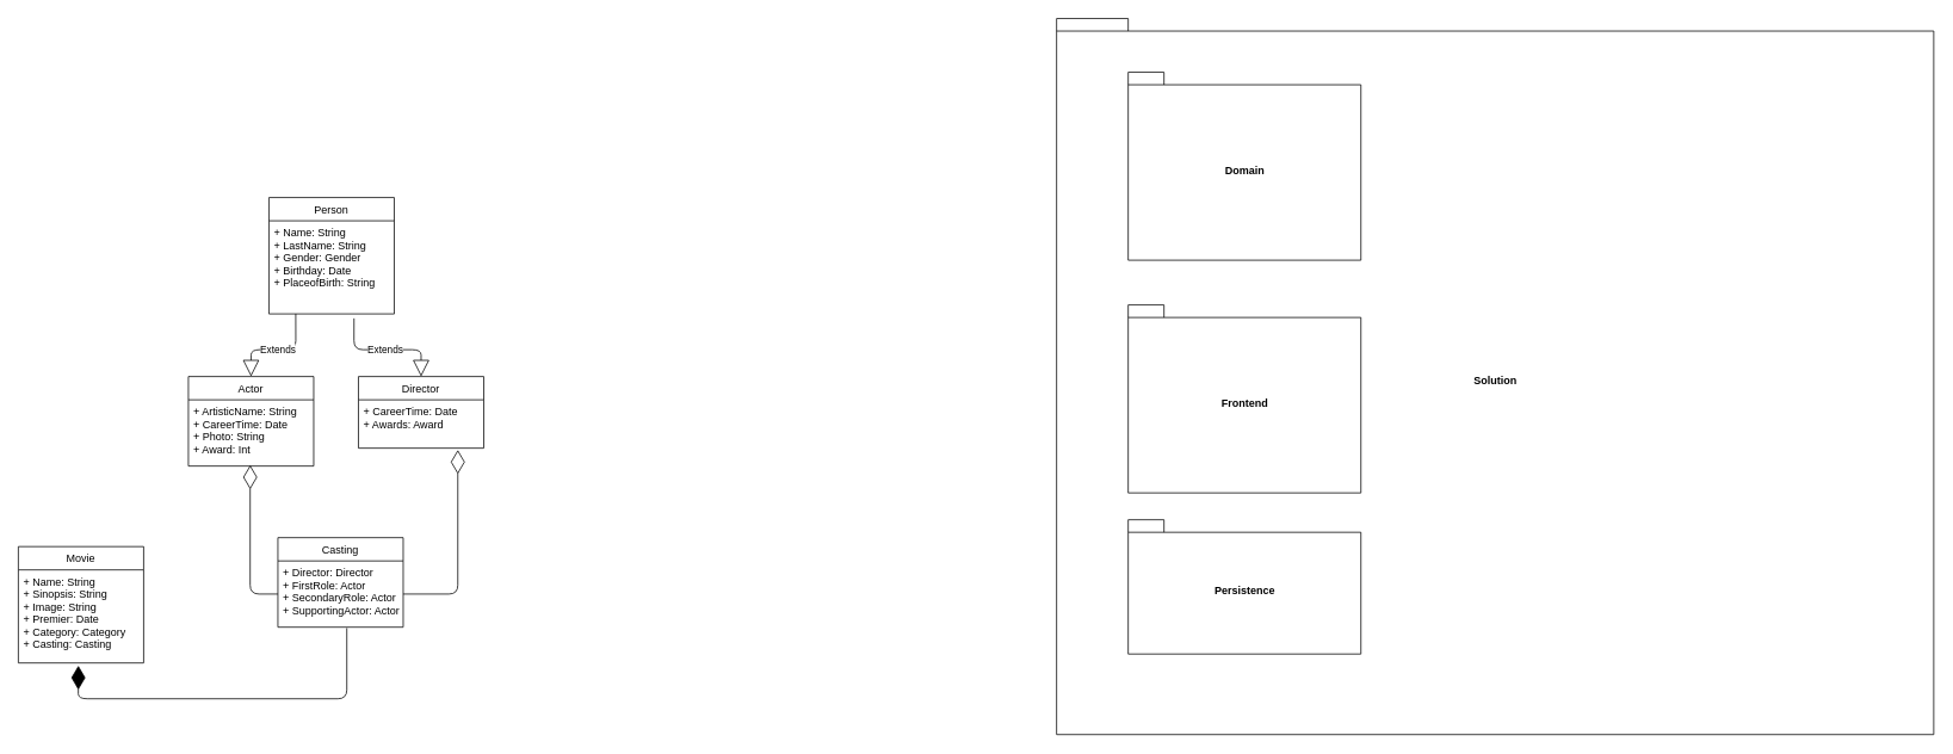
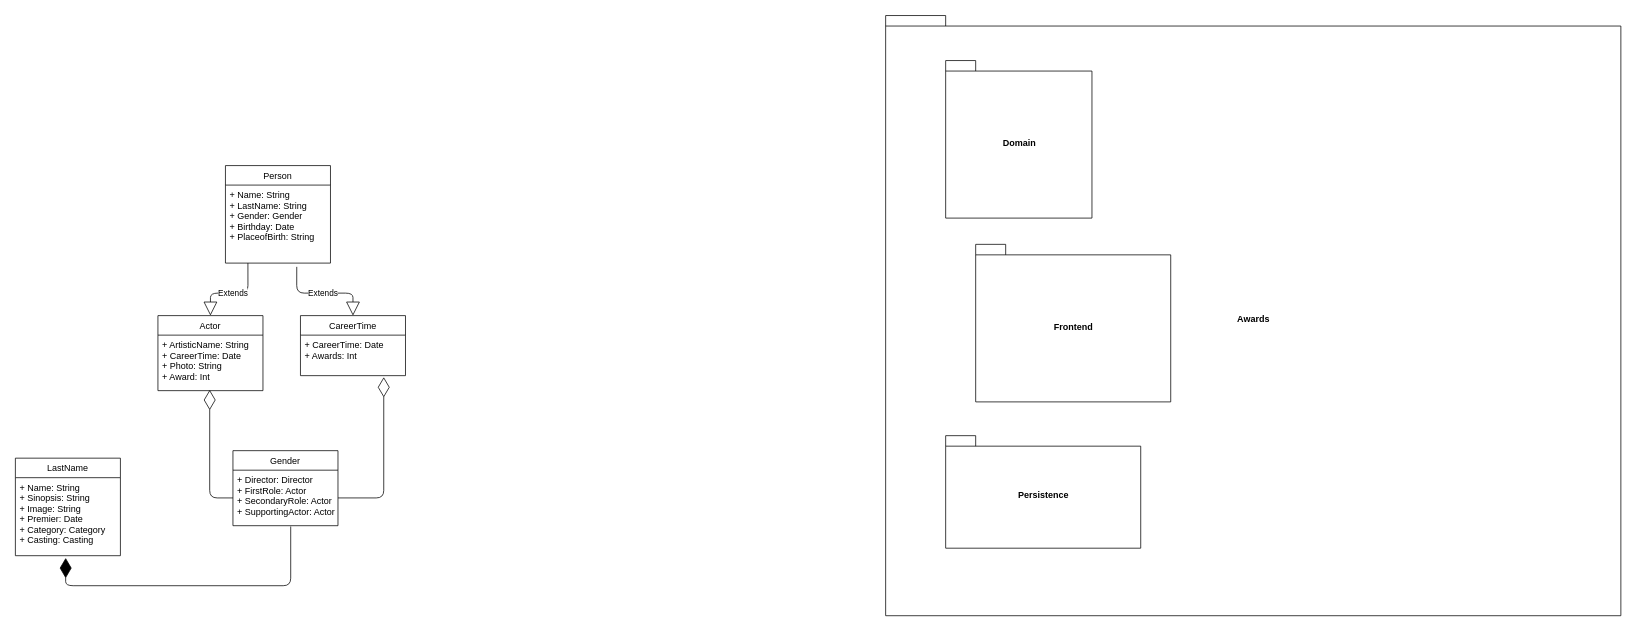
  <mxCell id="0" />
  <mxCell id="1" parent="0" />
- <mxCell id="2" value="Movie" style="swimlane;fontStyle=0;childLayout=stackLayout;horizontal=1;startSize=26;fillColor=none;horizontalStack=0;resizeParent=1;resizeParentMax=0;resizeLast=0;collapsible=1;marginBottom=0;" vertex="1" parent="1"><mxGeometry x="20" y="610" width="140" height="130" as="geometry" /></mxCell>
+ <mxCell id="2" value="LastName" style="swimlane;fontStyle=0;childLayout=stackLayout;horizontal=1;startSize=26;fillColor=none;horizontalStack=0;resizeParent=1;resizeParentMax=0;resizeLast=0;collapsible=1;marginBottom=0;" vertex="1" parent="1"><mxGeometry x="20" y="610" width="140" height="130" as="geometry" /></mxCell>
  <mxCell id="3" value="+ Name: String&#10;+ Sinopsis: String&#10;+ Image: String&#10;+ Premier: Date&#10;+ Category: Category&#10;+ Casting: Casting" style="text;strokeColor=none;fillColor=none;align=left;verticalAlign=top;spacingLeft=4;spacingRight=4;overflow=hidden;rotatable=0;points=[[0,0.5],[1,0.5]];portConstraint=eastwest;" vertex="1" parent="2"><mxGeometry y="26" width="140" height="104" as="geometry" /></mxCell>
  <mxCell id="4" value="Person" style="swimlane;fontStyle=0;childLayout=stackLayout;horizontal=1;startSize=26;fillColor=none;horizontalStack=0;resizeParent=1;resizeParentMax=0;resizeLast=0;collapsible=1;marginBottom=0;" vertex="1" parent="1"><mxGeometry x="300" y="220" width="140" height="130" as="geometry" /></mxCell>
  <mxCell id="5" value="+ Name: String&#10;+ LastName: String&#10;+ Gender: Gender&#10;+ Birthday: Date&#10;+ PlaceofBirth: String" style="text;strokeColor=none;fillColor=none;align=left;verticalAlign=top;spacingLeft=4;spacingRight=4;overflow=hidden;rotatable=0;points=[[0,0.5],[1,0.5]];portConstraint=eastwest;" vertex="1" parent="4"><mxGeometry y="26" width="140" height="104" as="geometry" /></mxCell>
  <mxCell id="6" value="Actor" style="swimlane;fontStyle=0;childLayout=stackLayout;horizontal=1;startSize=26;fillColor=none;horizontalStack=0;resizeParent=1;resizeParentMax=0;resizeLast=0;collapsible=1;marginBottom=0;" vertex="1" parent="1"><mxGeometry x="210" y="420" width="140" height="100" as="geometry" /></mxCell>
  <mxCell id="7" value="+ ArtisticName: String&#10;+ CareerTime: Date&#10;+ Photo: String&#10;+ Award: Int" style="text;strokeColor=none;fillColor=none;align=left;verticalAlign=top;spacingLeft=4;spacingRight=4;overflow=hidden;rotatable=0;points=[[0,0.5],[1,0.5]];portConstraint=eastwest;" vertex="1" parent="6"><mxGeometry y="26" width="140" height="74" as="geometry" /></mxCell>
- <mxCell id="8" value="Director" style="swimlane;fontStyle=0;childLayout=stackLayout;horizontal=1;startSize=26;fillColor=none;horizontalStack=0;resizeParent=1;resizeParentMax=0;resizeLast=0;collapsible=1;marginBottom=0;" vertex="1" parent="1"><mxGeometry x="400" y="420" width="140" height="80" as="geometry" /></mxCell>
- <mxCell id="9" value="+ CareerTime: Date&#10;+ Awards: Award" style="text;strokeColor=none;fillColor=none;align=left;verticalAlign=top;spacingLeft=4;spacingRight=4;overflow=hidden;rotatable=0;points=[[0,0.5],[1,0.5]];portConstraint=eastwest;" vertex="1" parent="8"><mxGeometry y="26" width="140" height="54" as="geometry" /></mxCell>
- <mxCell id="10" value="Casting" style="swimlane;fontStyle=0;childLayout=stackLayout;horizontal=1;startSize=26;fillColor=none;horizontalStack=0;resizeParent=1;resizeParentMax=0;resizeLast=0;collapsible=1;marginBottom=0;" vertex="1" parent="1"><mxGeometry x="310" y="600" width="140" height="100" as="geometry" /></mxCell>
+ <mxCell id="8" value="CareerTime" style="swimlane;fontStyle=0;childLayout=stackLayout;horizontal=1;startSize=26;fillColor=none;horizontalStack=0;resizeParent=1;resizeParentMax=0;resizeLast=0;collapsible=1;marginBottom=0;" vertex="1" parent="1"><mxGeometry x="400" y="420" width="140" height="80" as="geometry" /></mxCell>
+ <mxCell id="9" value="+ CareerTime: Date&#10;+ Awards: Int" style="text;strokeColor=none;fillColor=none;align=left;verticalAlign=top;spacingLeft=4;spacingRight=4;overflow=hidden;rotatable=0;points=[[0,0.5],[1,0.5]];portConstraint=eastwest;" vertex="1" parent="8"><mxGeometry y="26" width="140" height="54" as="geometry" /></mxCell>
+ <mxCell id="10" value="Gender" style="swimlane;fontStyle=0;childLayout=stackLayout;horizontal=1;startSize=26;fillColor=none;horizontalStack=0;resizeParent=1;resizeParentMax=0;resizeLast=0;collapsible=1;marginBottom=0;" vertex="1" parent="1"><mxGeometry x="310" y="600" width="140" height="100" as="geometry" /></mxCell>
  <mxCell id="11" value="+ Director: Director&#10;+ FirstRole: Actor&#10;+ SecondaryRole: Actor&#10;+ SupportingActor: Actor" style="text;strokeColor=none;fillColor=none;align=left;verticalAlign=top;spacingLeft=4;spacingRight=4;overflow=hidden;rotatable=0;points=[[0,0.5],[1,0.5]];portConstraint=eastwest;" vertex="1" parent="10"><mxGeometry y="26" width="140" height="74" as="geometry" /></mxCell>
  <mxCell id="12" value="Extends" style="endArrow=block;endSize=16;endFill=0;html=1;exitX=0.214;exitY=1;exitDx=0;exitDy=0;exitPerimeter=0;entryX=0.5;entryY=0;entryDx=0;entryDy=0;" edge="1" parent="1" source="5" target="6"><mxGeometry width="160" relative="1" as="geometry"><mxPoint x="190" y="400" as="sourcePoint" /><mxPoint x="350" y="400" as="targetPoint" /><Array as="points"><mxPoint x="330" y="390" /><mxPoint x="280" y="390" /></Array></mxGeometry></mxCell>
  <mxCell id="13" value="Extends" style="endArrow=block;endSize=16;endFill=0;html=1;entryX=0.5;entryY=0;entryDx=0;entryDy=0;exitX=0.679;exitY=1.048;exitDx=0;exitDy=0;exitPerimeter=0;" edge="1" parent="1" source="5" target="8"><mxGeometry width="160" relative="1" as="geometry"><mxPoint x="190" y="400" as="sourcePoint" /><mxPoint x="350" y="400" as="targetPoint" /><Array as="points"><mxPoint x="395" y="390" /><mxPoint x="470" y="390" /></Array></mxGeometry></mxCell>
  <mxCell id="14" value="" style="endArrow=diamondThin;endFill=1;endSize=24;html=1;entryX=0.479;entryY=1.029;entryDx=0;entryDy=0;exitX=0.55;exitY=1.014;exitDx=0;exitDy=0;exitPerimeter=0;entryPerimeter=0;" edge="1" parent="1" source="11" target="3"><mxGeometry width="160" relative="1" as="geometry"><mxPoint x="190" y="400" as="sourcePoint" /><mxPoint x="350" y="400" as="targetPoint" /><Array as="points"><mxPoint x="387" y="780" /><mxPoint x="87" y="780" /></Array></mxGeometry></mxCell>
  <mxCell id="15" value="" style="endArrow=diamondThin;endFill=0;endSize=24;html=1;entryX=0.493;entryY=0.986;entryDx=0;entryDy=0;entryPerimeter=0;exitX=0;exitY=0.5;exitDx=0;exitDy=0;" edge="1" parent="1" source="11" target="7"><mxGeometry width="160" relative="1" as="geometry"><mxPoint x="190" y="400" as="sourcePoint" /><mxPoint x="350" y="400" as="targetPoint" /><Array as="points"><mxPoint x="279" y="663" /></Array></mxGeometry></mxCell>
  <mxCell id="16" value="" style="endArrow=diamondThin;endFill=0;endSize=24;html=1;entryX=0.793;entryY=1.037;entryDx=0;entryDy=0;entryPerimeter=0;exitX=1;exitY=0.5;exitDx=0;exitDy=0;" edge="1" parent="1" source="11" target="9"><mxGeometry width="160" relative="1" as="geometry"><mxPoint x="190" y="400" as="sourcePoint" /><mxPoint x="350" y="400" as="targetPoint" /><Array as="points"><mxPoint x="511" y="663" /></Array></mxGeometry></mxCell>
- <mxCell id="17" value="Solution" style="shape=folder;fontStyle=1;spacingTop=10;tabWidth=40;tabHeight=14;tabPosition=left;html=1;" vertex="1" parent="1"><mxGeometry x="1180" y="20" width="980" height="800" as="geometry" /></mxCell>
- <mxCell id="18" value="Domain" style="shape=folder;fontStyle=1;spacingTop=10;tabWidth=40;tabHeight=14;tabPosition=left;html=1;" vertex="1" parent="1"><mxGeometry x="1260" y="80" width="260" height="210" as="geometry" /></mxCell>
- <mxCell id="19" value="Frontend" style="shape=folder;fontStyle=1;spacingTop=10;tabWidth=40;tabHeight=14;tabPosition=left;html=1;" vertex="1" parent="1"><mxGeometry x="1260" y="340" width="260" height="210" as="geometry" /></mxCell>
+ <mxCell id="17" value="Awards" style="shape=folder;fontStyle=1;spacingTop=10;tabWidth=40;tabHeight=14;tabPosition=left;html=1;" vertex="1" parent="1"><mxGeometry x="1180" y="20" width="980" height="800" as="geometry" /></mxCell>
+ <mxCell id="18" value="Domain" style="shape=folder;fontStyle=1;spacingTop=10;tabWidth=40;tabHeight=14;tabPosition=left;html=1;" vertex="1" parent="1"><mxGeometry x="1260" y="80" width="195" height="210" as="geometry" /></mxCell>
+ <mxCell id="19" value="Frontend" style="shape=folder;fontStyle=1;spacingTop=10;tabWidth=40;tabHeight=14;tabPosition=left;html=1;" vertex="1" parent="1"><mxGeometry x="1300" y="325" width="260" height="210" as="geometry" /></mxCell>
  <mxCell id="20" value="Persistence" style="shape=folder;fontStyle=1;spacingTop=10;tabWidth=40;tabHeight=14;tabPosition=left;html=1;" vertex="1" parent="1"><mxGeometry x="1260" y="580" width="260" height="150" as="geometry" /></mxCell>
